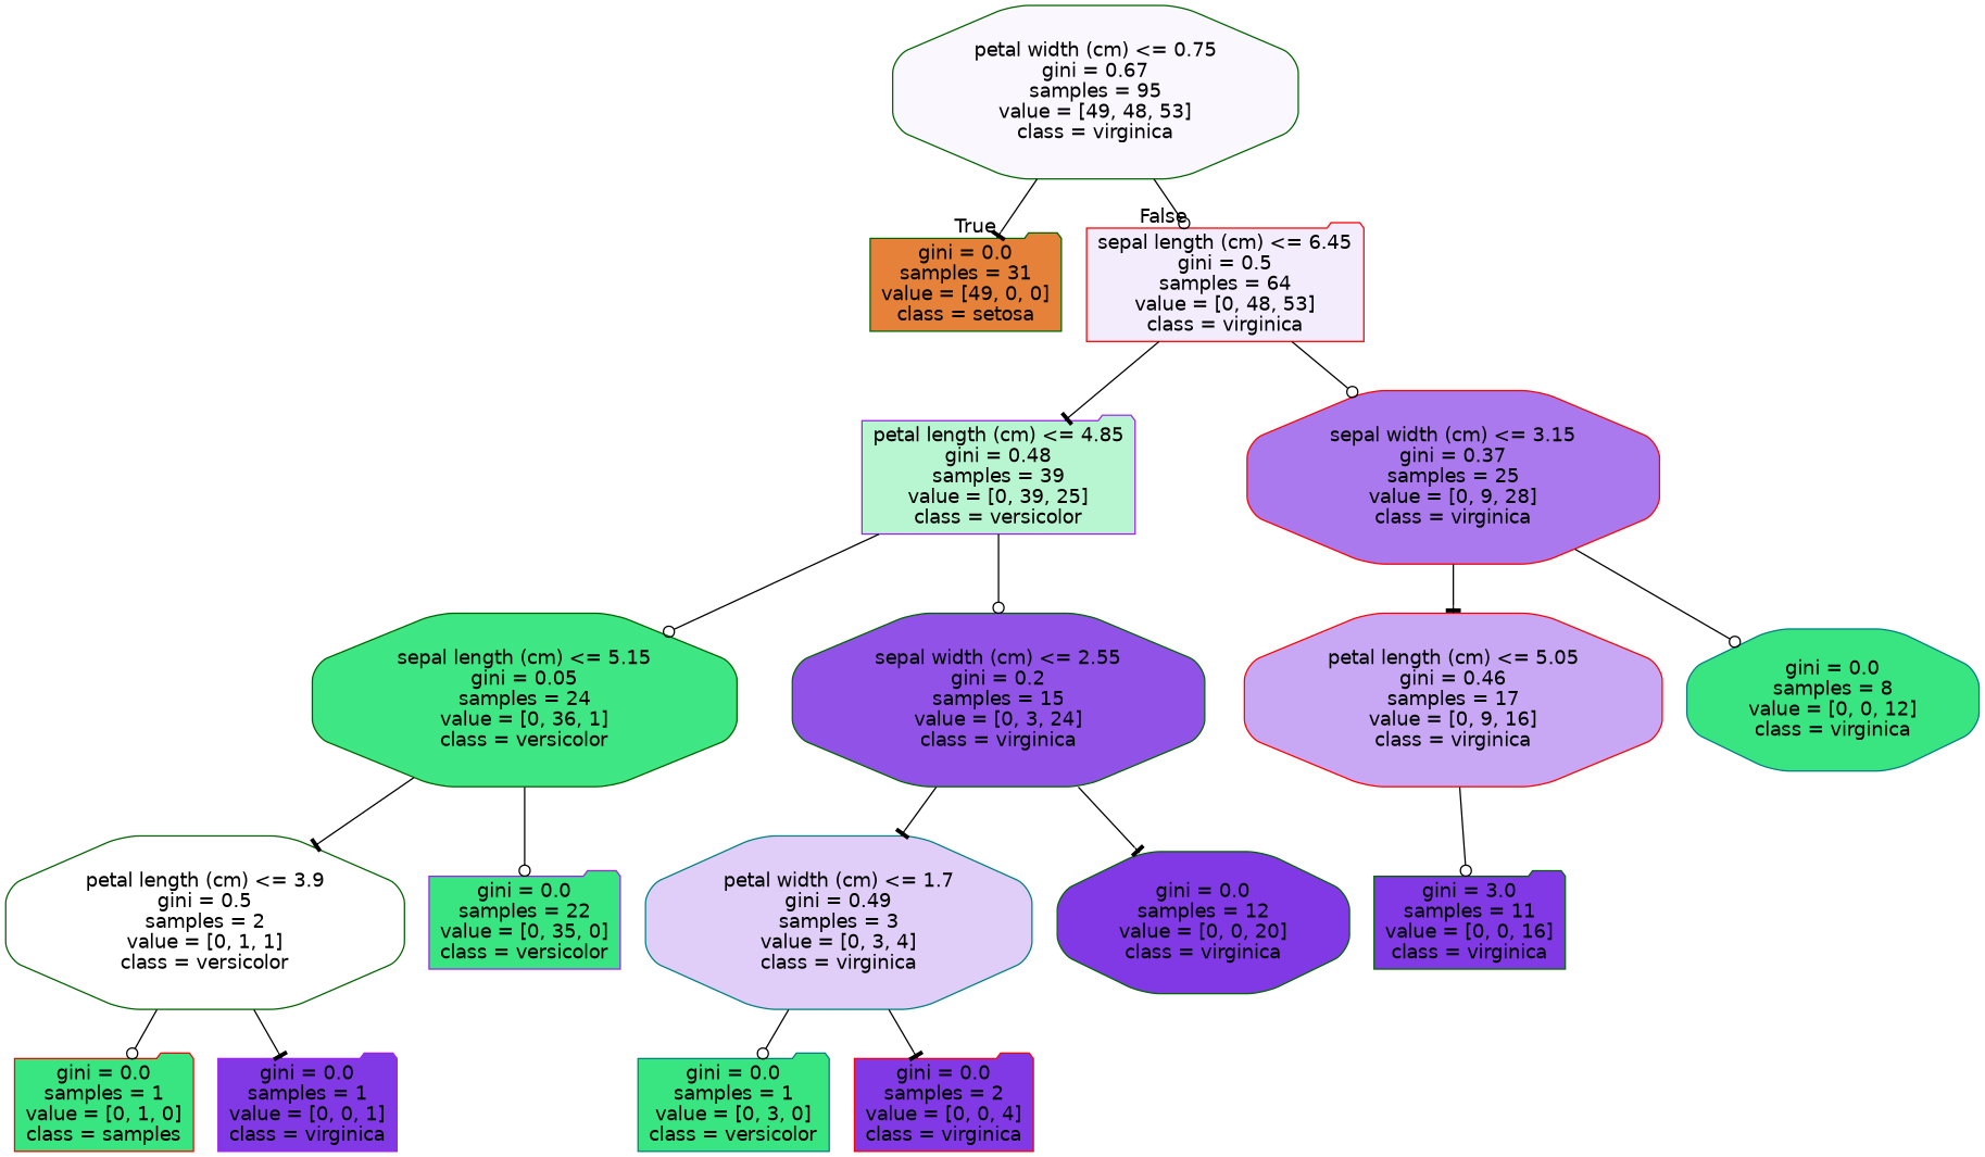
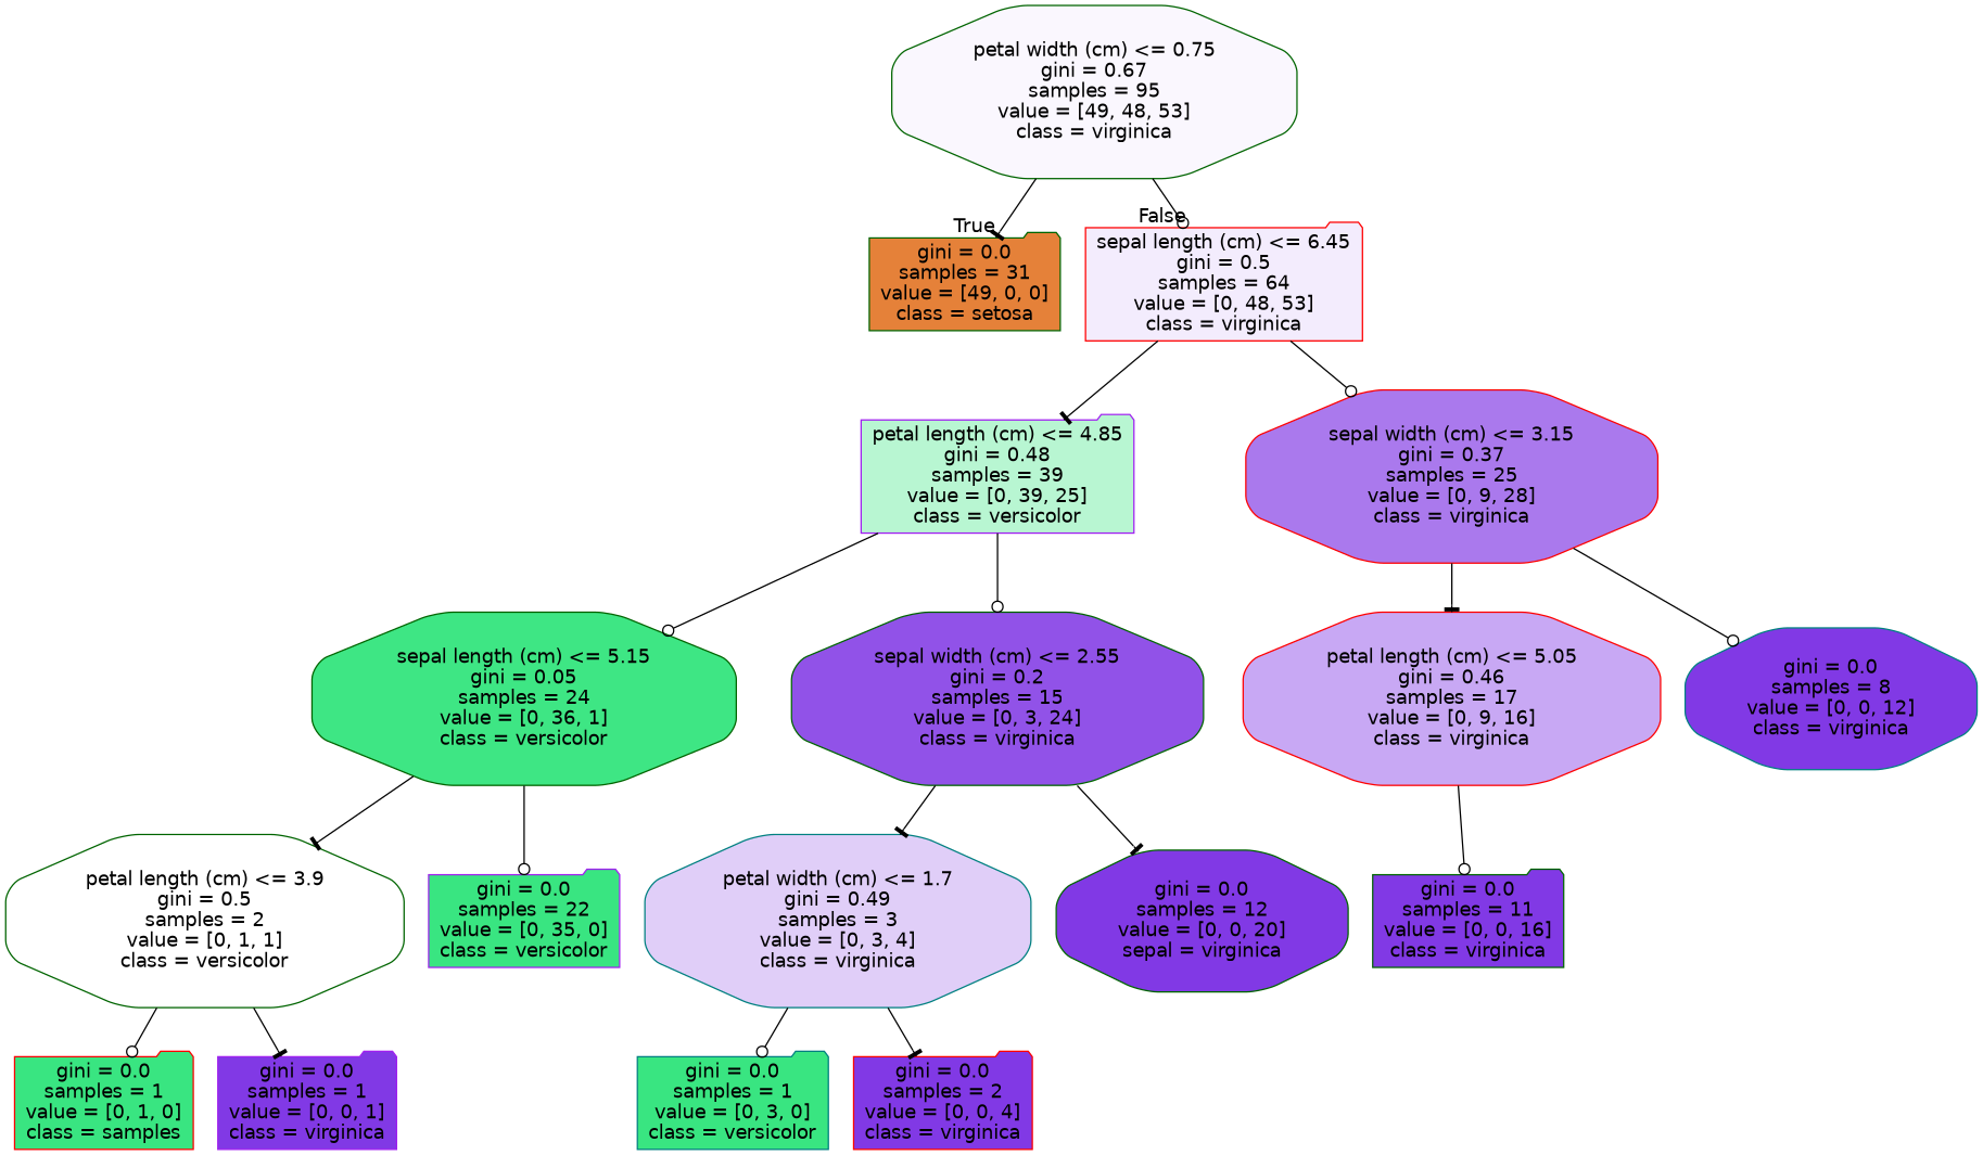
  digraph {
    node [color=darkgreen fillcolor="#8139e5" fontname=helvetica shape=octagon style="filled, rounded"]
    edge [arrowhead=odot fontname=helvetica]
    n1 [fillcolor="#faf7fe" label="petal width (cm) <= 0.75\ngini = 0.67\nsamples = 95\nvalue = [49, 48, 53]\nclass = virginica"]
    n2 [fillcolor="#e58139" label="gini = 0.0\nsamples = 31\nvalue = [49, 0, 0]\nclass = setosa" shape=folder]
    n3 [color=red fillcolor="#f3ecfd" label="sepal length (cm) <= 6.45\ngini = 0.5\nsamples = 64\nvalue = [0, 48, 53]\nclass = virginica" shape=folder]
    n4 [color=purple fillcolor="#b8f6d2" label="petal length (cm) <= 4.85\ngini = 0.48\nsamples = 39\nvalue = [0, 39, 25]\nclass = versicolor" shape=folder]
    n5 [color=red fillcolor="#aa79ed" label="sepal width (cm) <= 3.15\ngini = 0.37\nsamples = 25\nvalue = [0, 9, 28]\nclass = virginica"]
    n6 [fillcolor="#3ee684" label="sepal length (cm) <= 5.15\ngini = 0.05\nsamples = 24\nvalue = [0, 36, 1]\nclass = versicolor"]
    n7 [fillcolor="#9152e8" label="sepal width (cm) <= 2.55\ngini = 0.2\nsamples = 15\nvalue = [0, 3, 24]\nclass = virginica"]
    n8 [color=red fillcolor="#c8a8f4" label="petal length (cm) <= 5.05\ngini = 0.46\nsamples = 17\nvalue = [0, 9, 16]\nclass = virginica"]
-   n9 [color=teal fillcolor="#39e581" label="gini = 0.0\nsamples = 8\nvalue = [0, 0, 12]\nclass = virginica"]
+   n9 [color=teal label="gini = 0.0\nsamples = 8\nvalue = [0, 0, 12]\nclass = virginica"]
    n10 [fillcolor="#ffffff" label="petal length (cm) <= 3.9\ngini = 0.5\nsamples = 2\nvalue = [0, 1, 1]\nclass = versicolor"]
    n11 [color=purple fillcolor="#39e581" label="gini = 0.0\nsamples = 22\nvalue = [0, 35, 0]\nclass = versicolor" shape=folder]
    n12 [color=teal fillcolor="#e0cef8" label="petal width (cm) <= 1.7\ngini = 0.49\nsamples = 3\nvalue = [0, 3, 4]\nclass = virginica"]
-   n13 [label="gini = 0.0\nsamples = 12\nvalue = [0, 0, 20]\nclass = virginica"]
+   n13 [label="gini = 0.0\nsamples = 12\nvalue = [0, 0, 20]\nsepal = virginica"]
    n14 [color=red fillcolor="#39e581" label="gini = 0.0\nsamples = 1\nvalue = [0, 1, 0]\nclass = samples" shape=folder]
    n15 [color=purple label="gini = 0.0\nsamples = 1\nvalue = [0, 0, 1]\nclass = virginica" shape=folder]
    n16 [color=teal fillcolor="#39e581" label="gini = 0.0\nsamples = 1\nvalue = [0, 3, 0]\nclass = versicolor" shape=folder]
    n17 [color=red label="gini = 0.0\nsamples = 2\nvalue = [0, 0, 4]\nclass = virginica" shape=folder]
-   n18 [label="gini = 3.0\nsamples = 11\nvalue = [0, 0, 16]\nclass = virginica" shape=folder]
+   n18 [label="gini = 0.0\nsamples = 11\nvalue = [0, 0, 16]\nclass = virginica" shape=folder]
    n1 -> n2 [arrowhead=tee headlabel=True labelangle=45 labeldistance=2.5]
    n1 -> n3 [headlabel=False labelangle=-45 labeldistance=2.5]
    n3 -> n4 [arrowhead=tee]
    n3 -> n5
    n4 -> n6
    n4 -> n7
    n5 -> n8 [arrowhead=tee]
    n5 -> n9
    n6 -> n10 [arrowhead=tee]
    n6 -> n11
    n7 -> n12 [arrowhead=tee]
    n7 -> n13 [arrowhead=tee]
    n8 -> n18
    n10 -> n14
    n10 -> n15 [arrowhead=tee]
    n12 -> n16
    n12 -> n17 [arrowhead=tee]
  }
